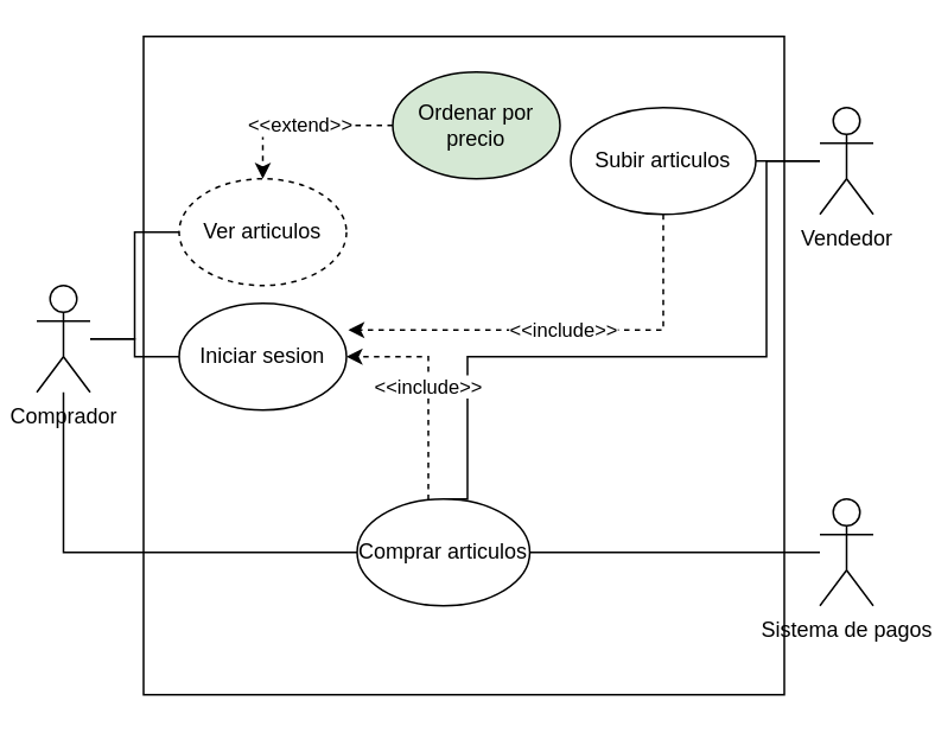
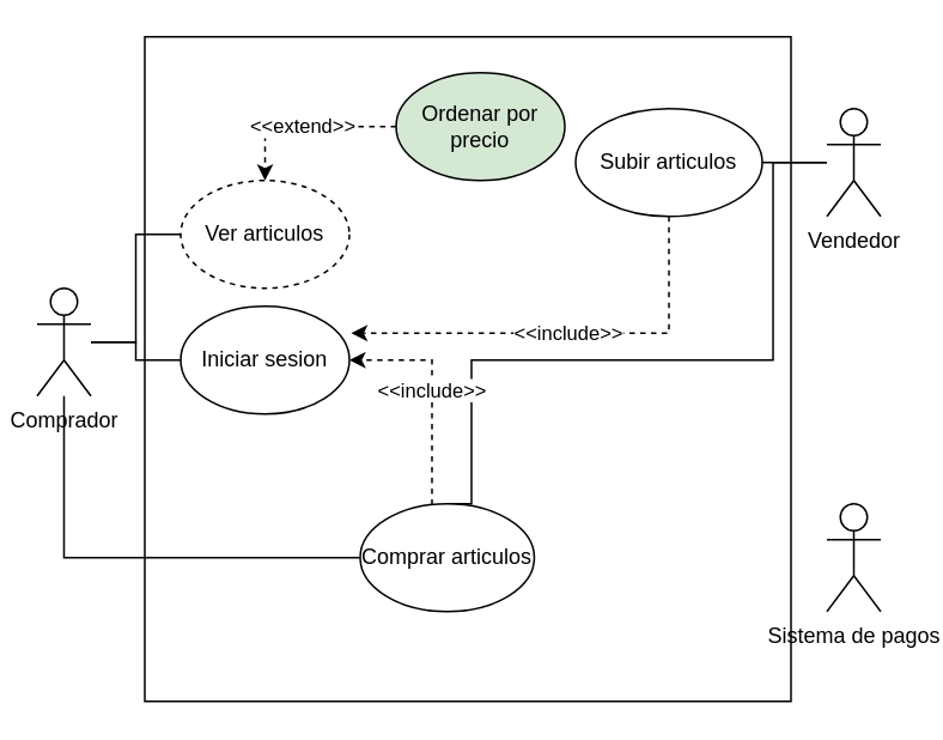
  <mxCell id="0" />
  <mxCell id="1" parent="0" />
  <mxCell id="2" value="" style="rounded=0;whiteSpace=wrap;html=1;" parent="1" vertex="1"><mxGeometry x="80" y="20" width="360" height="370" as="geometry" /></mxCell>
  <mxCell id="3" style="edgeStyle=orthogonalEdgeStyle;rounded=0;orthogonalLoop=1;jettySize=auto;html=1;endArrow=none;endFill=0;" parent="1" source="5" target="10" edge="1"><mxGeometry relative="1" as="geometry" /></mxCell>
  <mxCell id="4" style="edgeStyle=orthogonalEdgeStyle;rounded=0;orthogonalLoop=1;jettySize=auto;html=1;entryX=0.5;entryY=0;entryDx=0;entryDy=0;endArrow=none;endFill=0;" parent="1" source="5" target="14" edge="1"><mxGeometry relative="1" as="geometry"><Array as="points"><mxPoint x="430" y="90" /><mxPoint x="430" y="200" /><mxPoint x="262" y="200" /></Array></mxGeometry></mxCell>
  <mxCell id="5" value="Vendedor" style="shape=umlActor;verticalLabelPosition=bottom;verticalAlign=top;html=1;outlineConnect=0;" parent="1" vertex="1"><mxGeometry x="460" y="60" width="30" height="60" as="geometry" /></mxCell>
  <mxCell id="6" style="edgeStyle=orthogonalEdgeStyle;rounded=0;orthogonalLoop=1;jettySize=auto;html=1;endArrow=none;endFill=0;" parent="1" source="8" target="9" edge="1"><mxGeometry relative="1" as="geometry" /></mxCell>
  <mxCell id="7" style="edgeStyle=orthogonalEdgeStyle;rounded=0;orthogonalLoop=1;jettySize=auto;html=1;entryX=0;entryY=0.5;entryDx=0;entryDy=0;endArrow=none;endFill=0;" parent="1" source="8" target="14" edge="1"><mxGeometry relative="1" as="geometry"><Array as="points"><mxPoint x="35" y="310" /></Array></mxGeometry></mxCell>
  <mxCell id="8" value="Comprador" style="shape=umlActor;verticalLabelPosition=bottom;verticalAlign=top;html=1;outlineConnect=0;" parent="1" vertex="1"><mxGeometry x="20" y="160" width="30" height="60" as="geometry" /></mxCell>
  <mxCell id="9" value="Ver articulos" style="ellipse;whiteSpace=wrap;html=1;dashed=1;" parent="1" vertex="1"><mxGeometry x="100" y="100" width="94" height="60" as="geometry" /></mxCell>
  <mxCell id="10" value="Subir articulos" style="ellipse;whiteSpace=wrap;html=1;" parent="1" vertex="1"><mxGeometry x="320" y="60" width="104" height="60" as="geometry" /></mxCell>
  <mxCell id="11" value="&amp;lt;&amp;lt;extend&amp;gt;&amp;gt;" style="edgeStyle=orthogonalEdgeStyle;rounded=0;orthogonalLoop=1;jettySize=auto;html=1;entryX=0.5;entryY=0;entryDx=0;entryDy=0;dashed=1;" parent="1" source="12" target="9" edge="1"><mxGeometry relative="1" as="geometry" /></mxCell>
  <mxCell id="12" value="Ordenar por precio" style="ellipse;whiteSpace=wrap;html=1;fillColor=#d5e8d4;" parent="1" vertex="1"><mxGeometry x="220" y="40" width="94" height="60" as="geometry" /></mxCell>
  <mxCell id="13" value="&amp;lt;&amp;lt;include&amp;gt;&amp;gt;" style="edgeStyle=orthogonalEdgeStyle;rounded=0;orthogonalLoop=1;jettySize=auto;html=1;entryX=1;entryY=0.5;entryDx=0;entryDy=0;dashed=1;" parent="1" source="14" target="17" edge="1"><mxGeometry relative="1" as="geometry"><Array as="points"><mxPoint x="240" y="200" /></Array></mxGeometry></mxCell>
  <mxCell id="14" value="Comprar articulos" style="ellipse;whiteSpace=wrap;html=1;" parent="1" vertex="1"><mxGeometry x="200" y="280" width="97" height="60" as="geometry" /></mxCell>
- <mxCell id="15" style="edgeStyle=orthogonalEdgeStyle;rounded=0;orthogonalLoop=1;jettySize=auto;html=1;endArrow=none;endFill=0;" parent="1" source="16" target="14" edge="1"><mxGeometry relative="1" as="geometry" /></mxCell>
  <mxCell id="16" value="Sistema de pagos" style="shape=umlActor;verticalLabelPosition=bottom;verticalAlign=top;html=1;outlineConnect=0;" parent="1" vertex="1"><mxGeometry x="460" y="280" width="30" height="60" as="geometry" /></mxCell>
  <mxCell id="17" value="Iniciar sesion" style="ellipse;whiteSpace=wrap;html=1;" parent="1" vertex="1"><mxGeometry x="100" y="170" width="94" height="60" as="geometry" /></mxCell>
  <mxCell id="18" style="edgeStyle=orthogonalEdgeStyle;rounded=0;orthogonalLoop=1;jettySize=auto;html=1;entryX=0;entryY=0.5;entryDx=0;entryDy=0;endArrow=none;endFill=0;" parent="1" source="8" target="17" edge="1"><mxGeometry relative="1" as="geometry" /></mxCell>
  <mxCell id="19" value="&amp;lt;&amp;lt;include&amp;gt;&amp;gt;" style="edgeStyle=orthogonalEdgeStyle;rounded=0;orthogonalLoop=1;jettySize=auto;html=1;entryX=1.011;entryY=0.25;entryDx=0;entryDy=0;entryPerimeter=0;dashed=1;" edge="1" parent="1" source="10" target="17"><mxGeometry relative="1" as="geometry"><Array as="points"><mxPoint x="372" y="185" /></Array></mxGeometry></mxCell>
